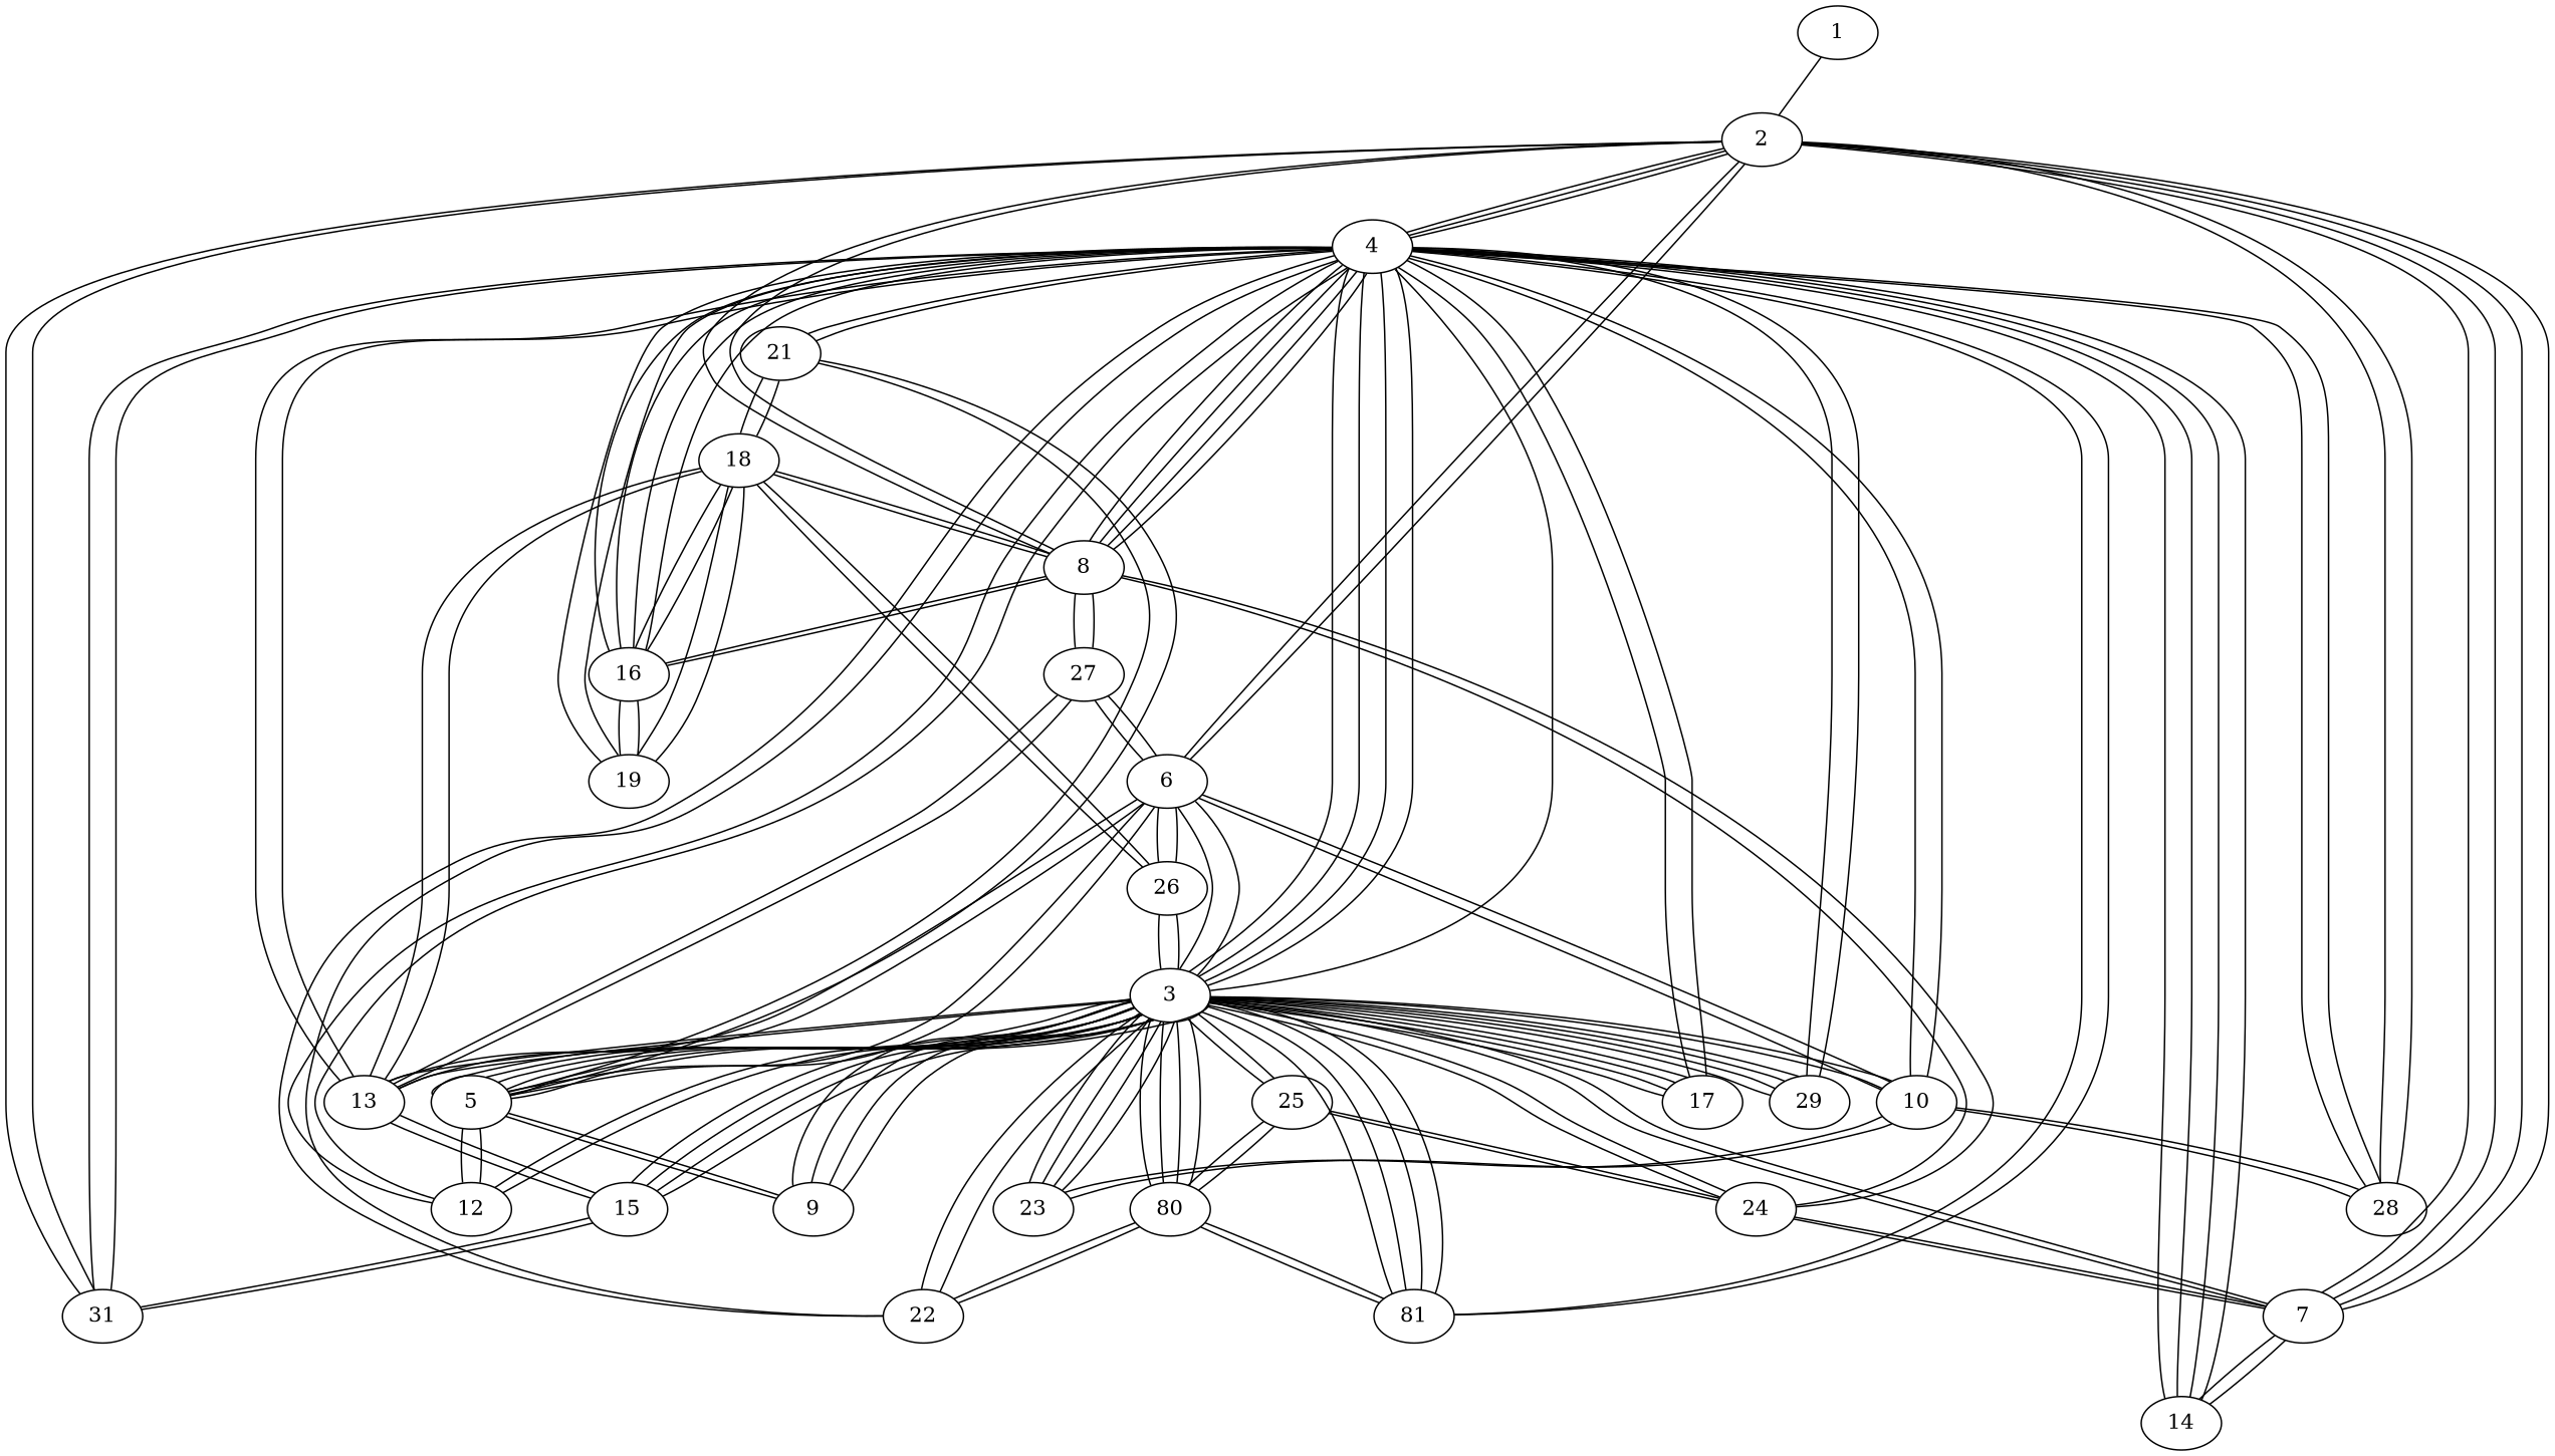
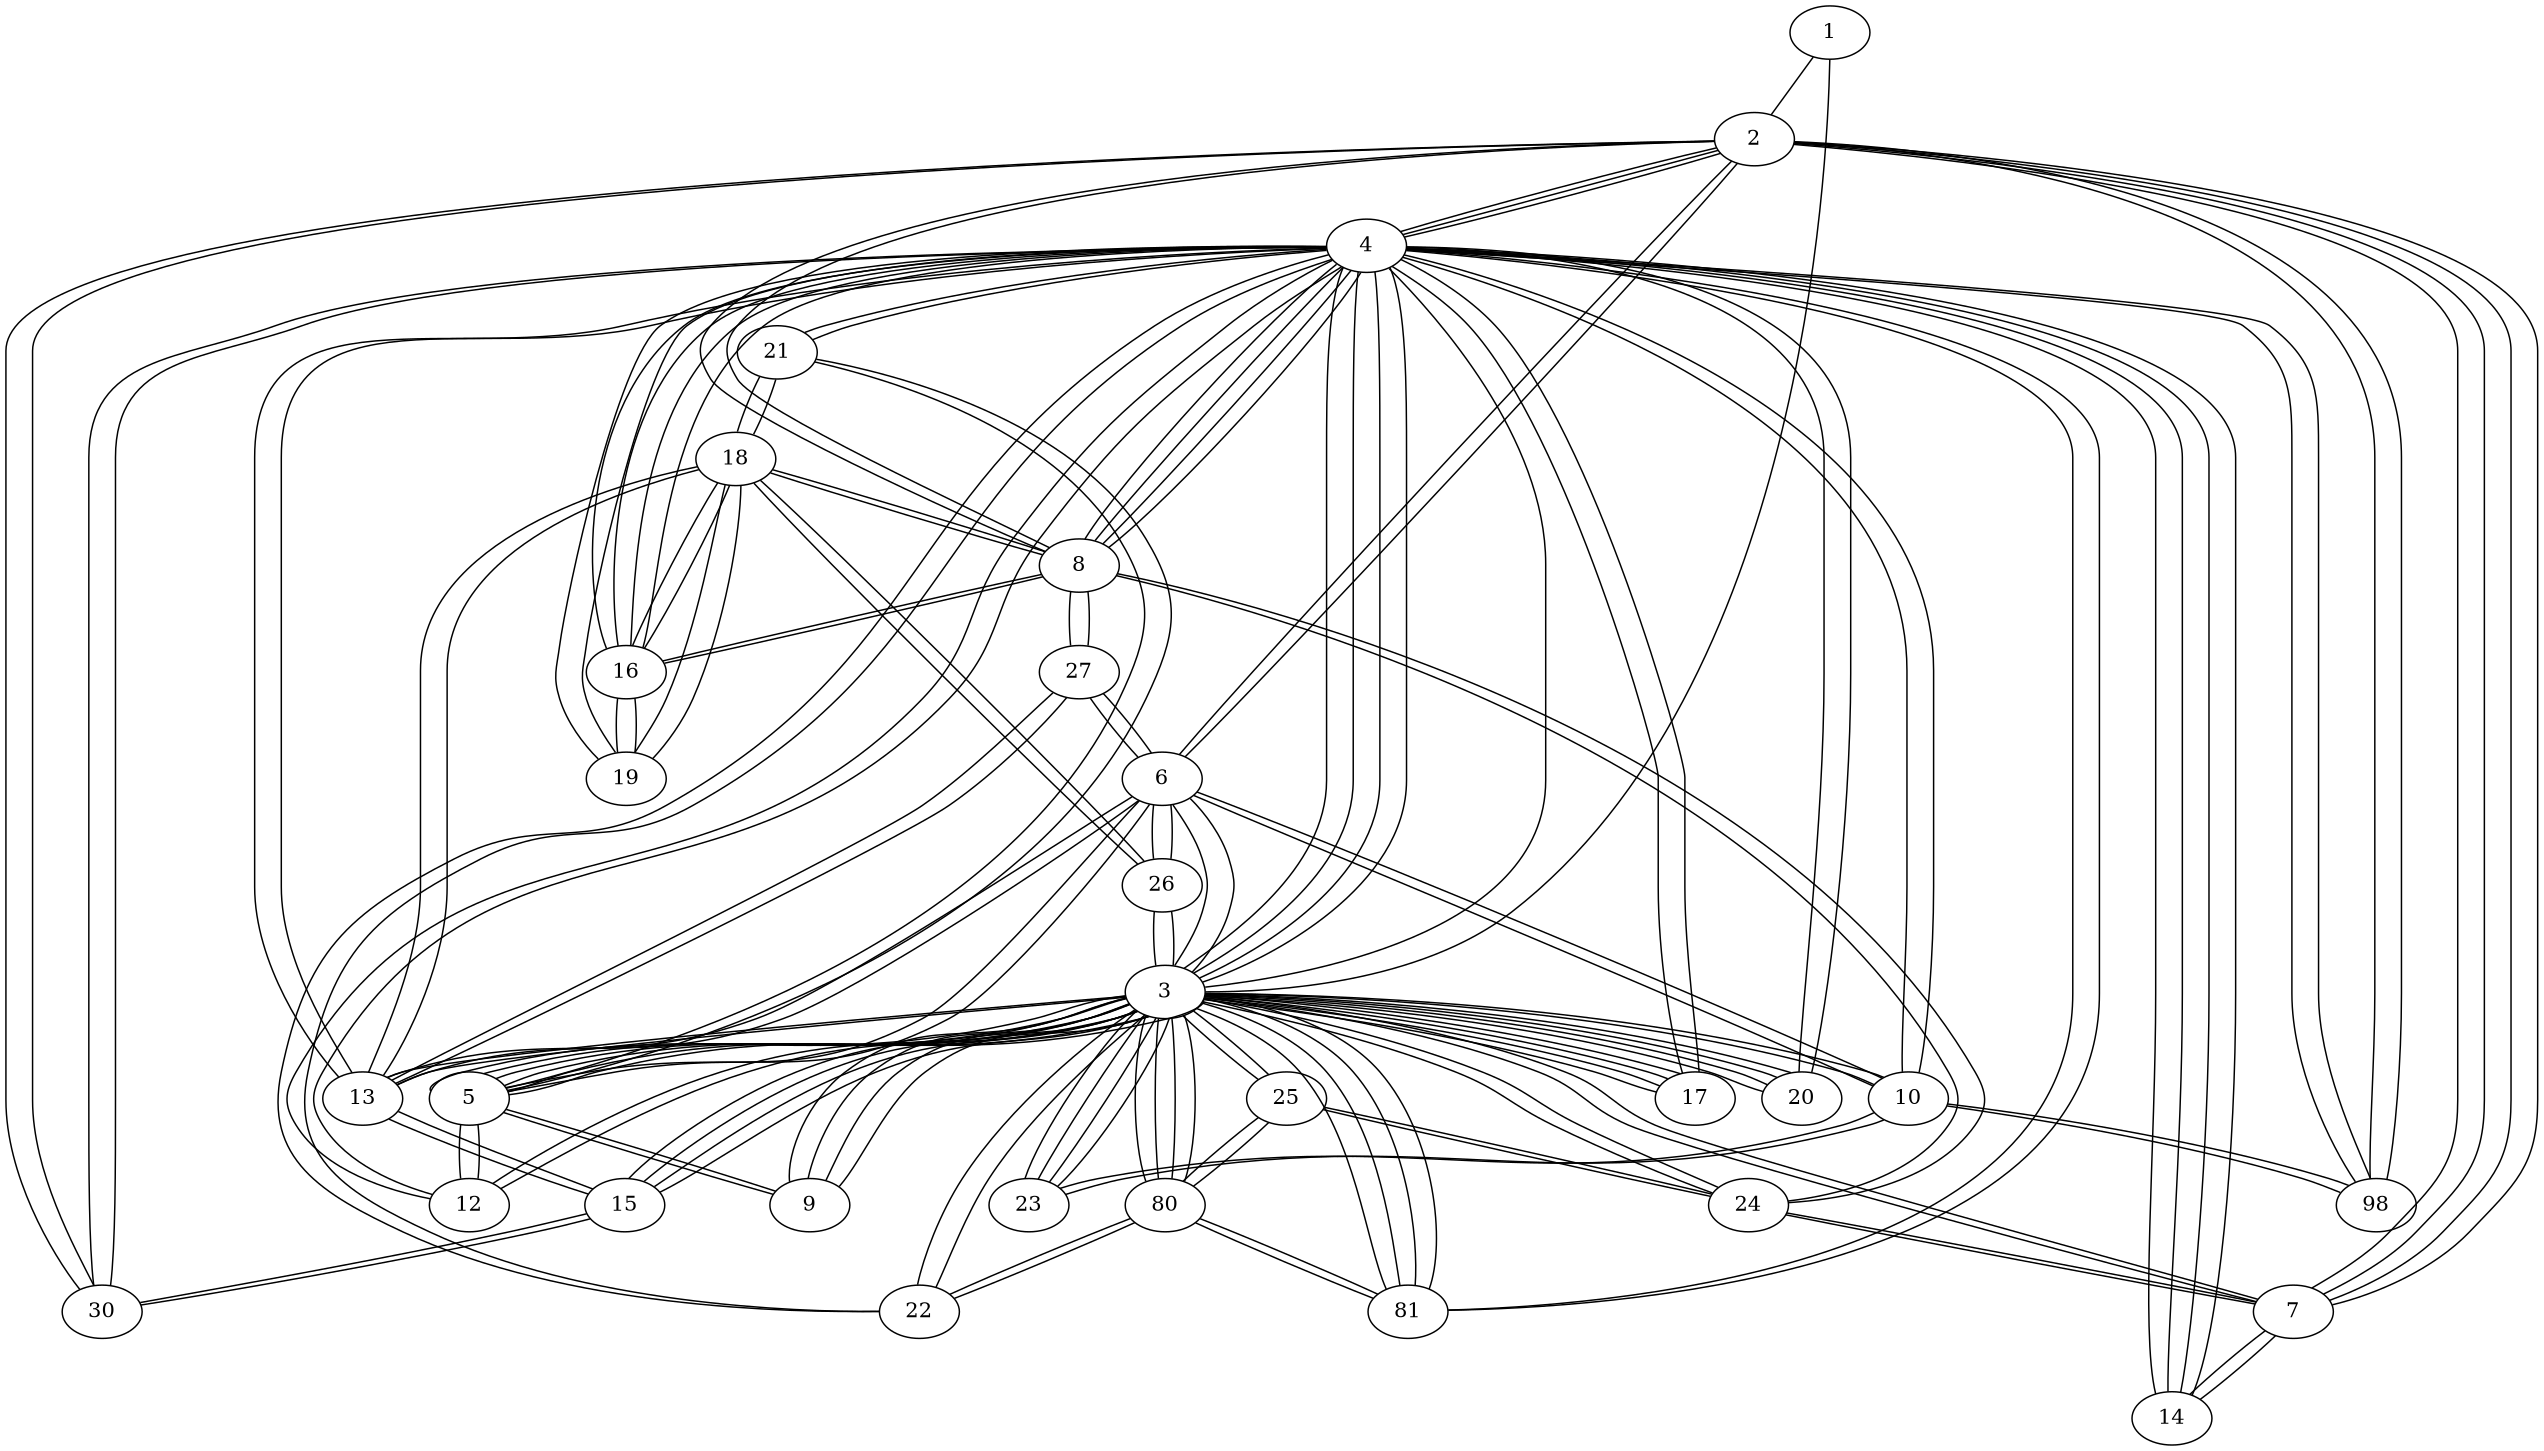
  graph {
    1
    2
    3
    4
    6
    7
    8
-   28
-   30 [label=31]
+   28 [label=98]
+   30
    5
    9
    10
    n13 [label=81]
    12
    13
    15
    17
    n18 [label=80]
    22
    23
    24
    25
    26
-   29
+   29 [label=20]
    14
    16
    19
    21
    27
    18
    1 -- 2
+   1 -- 3
    2 -- 4
    2 -- 4
    2 -- 6
    2 -- 7
    2 -- 7
    2 -- 8
    2 -- 28
    2 -- 30
    3 -- 4
    3 -- 4
    3 -- 4
    3 -- 6
    3 -- 7
    3 -- 5
    3 -- 5
    3 -- 5
    3 -- 9
    3 -- 9
    3 -- 10
    3 -- n13
    3 -- n13
    3 -- 12
    3 -- 13
    3 -- 15
    3 -- 15
    3 -- 17
    3 -- 17
    3 -- n18
    3 -- n18
    3 -- 22
    3 -- 23
    3 -- 23
    3 -- 24
    3 -- 25
    3 -- 26
    3 -- 29
    3 -- 29
    4 -- 2
    4 -- 3
    4 -- 3
    4 -- 8
    4 -- 8
    4 -- 28
    4 -- 30
    4 -- 10
    4 -- n13
    4 -- 12
    4 -- 13
    4 -- 17
    4 -- 22
    4 -- 29
    4 -- 14
    4 -- 14
    4 -- 16
    4 -- 16
    4 -- 19
    4 -- 21
    6 -- 2
    6 -- 3
    6 -- 5
    6 -- 10
    6 -- 13
    6 -- 26
    6 -- 27
    7 -- 2
    7 -- 2
    7 -- 3
    7 -- 24
    7 -- 14
    8 -- 2
    8 -- 4
    8 -- 4
    8 -- 24
    8 -- 16
    8 -- 27
    8 -- 18
    28 -- 2
    28 -- 4
    28 -- 10
    30 -- 2
    30 -- 4
    30 -- 15
    5 -- 3
    5 -- 3
    5 -- 3
    5 -- 6
    5 -- 9
    5 -- 12
    5 -- 21
    9 -- 3
    9 -- 3
    9 -- 5
    10 -- 3
    10 -- 4
    10 -- 6
    10 -- 28
    10 -- 23
    n13 -- 3
    n13 -- 3
    n13 -- 4
    n13 -- n18
    12 -- 3
    12 -- 4
    12 -- 5
    13 -- 3
    13 -- 4
    13 -- 6
    13 -- 15
    13 -- 27
    13 -- 18
    15 -- 3
    15 -- 3
    15 -- 30
    15 -- 13
    17 -- 3
    17 -- 3
    17 -- 4
    n18 -- 3
    n18 -- 3
    n18 -- n13
    n18 -- 22
    n18 -- 25
    22 -- 3
    22 -- 4
    22 -- n18
    23 -- 3
    23 -- 3
    23 -- 10
    24 -- 3
    24 -- 7
    24 -- 8
    24 -- 25
    25 -- 3
    25 -- n18
    25 -- 24
    26 -- 3
    26 -- 6
    26 -- 18
    29 -- 3
    29 -- 3
    29 -- 4
    14 -- 4
    14 -- 4
    14 -- 7
    16 -- 4
    16 -- 4
    16 -- 8
    16 -- 19
    16 -- 18
    19 -- 4
    19 -- 16
    19 -- 18
    21 -- 4
    21 -- 5
    21 -- 18
    27 -- 6
    27 -- 8
    27 -- 13
    18 -- 8
    18 -- 13
    18 -- 26
    18 -- 16
    18 -- 19
    18 -- 21
  }
